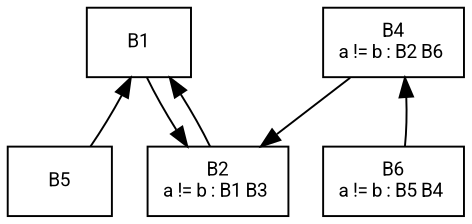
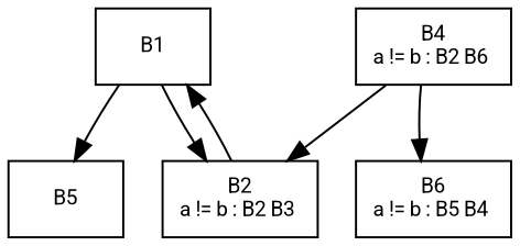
  digraph {
    fontname=Roboto
    node [fontname=Roboto fontsize=10 shape=box]
    edge [fontname=Roboto]
    n1 [label="B1\n"]
-   n2 [label="B2\na != b : B1 B3 \n"]
+   n2 [label="B2\na != b : B2 B3 \n"]
    n3 [label="B4\na != b : B2 B6 \n"]
    n4 [label="B5\n"]
    n5 [label="B6\na != b : B5 B4 \n"]
    n1 -> n2
    n2 -> n1
    n3 -> n2
-   n4 -> n1
-   n5 -> n3
+   n1 -> n4
+   n3 -> n5
  }
